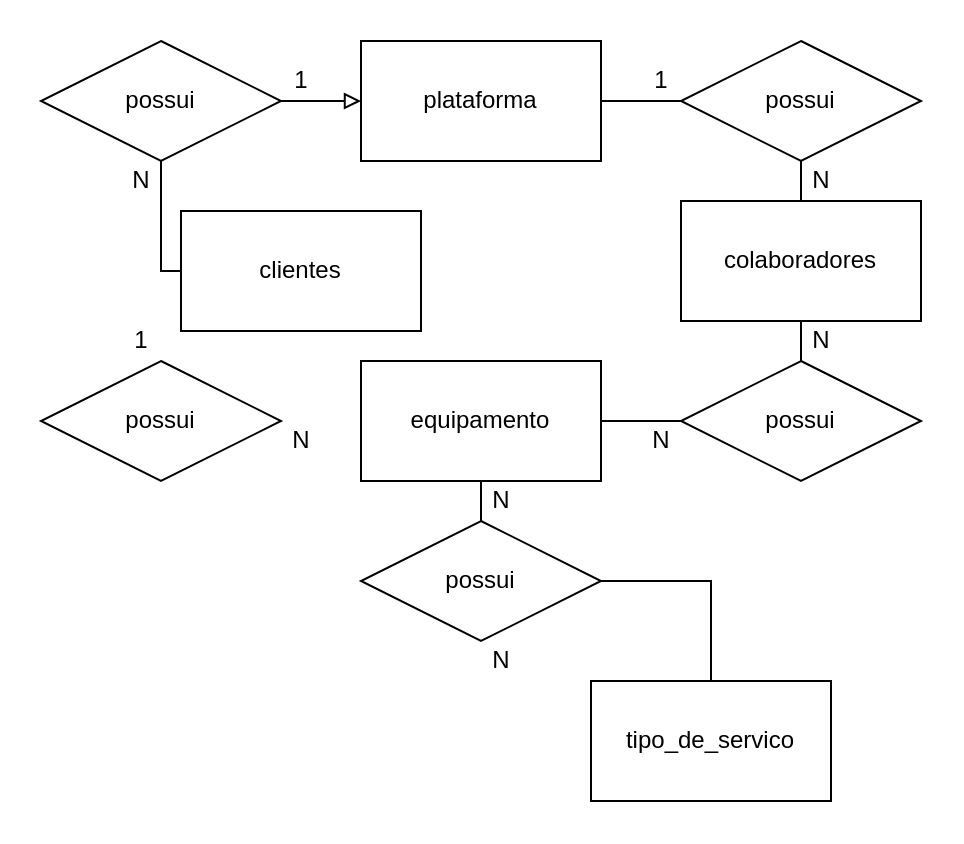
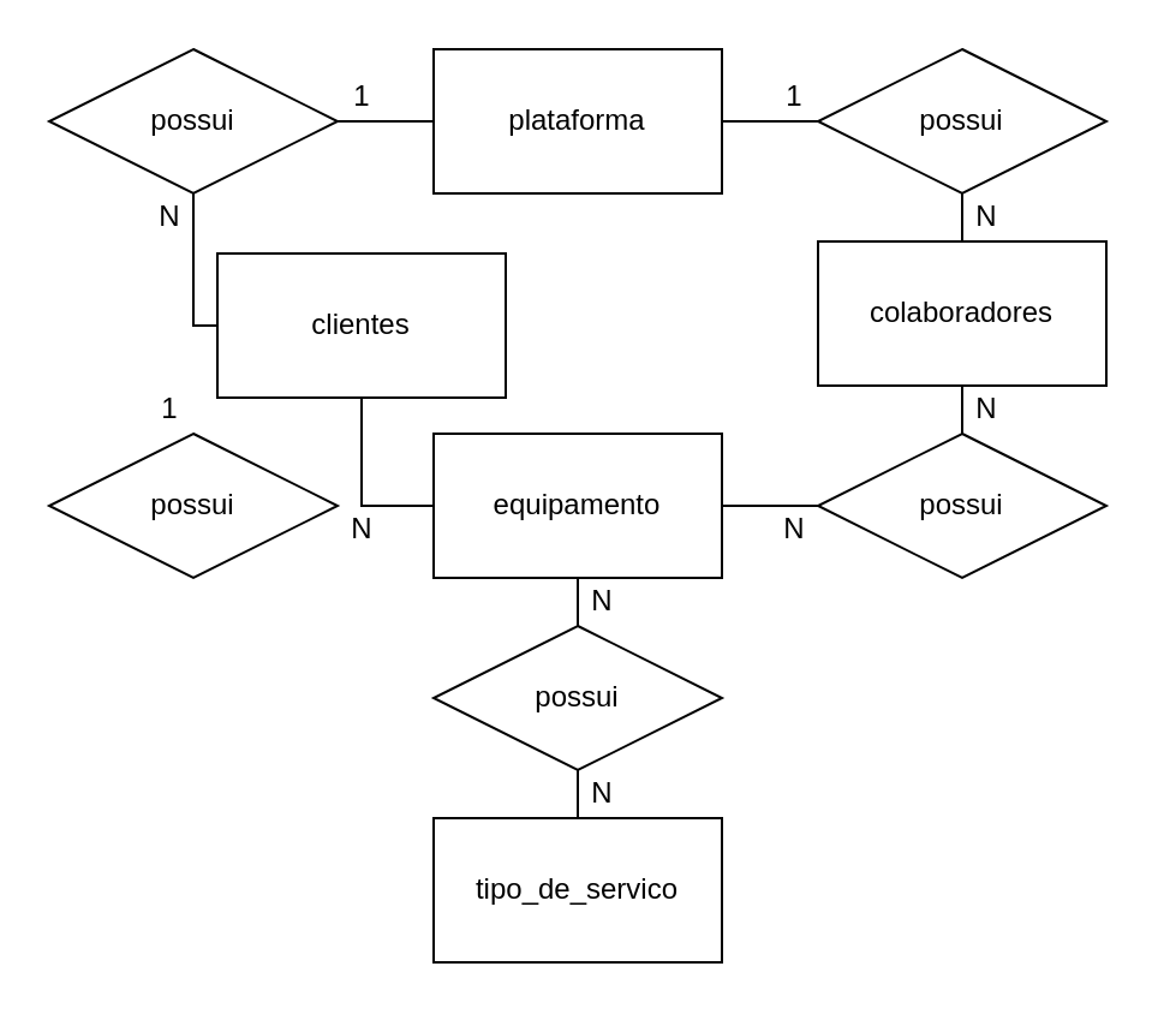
  <mxCell id="0" />
  <mxCell id="1" parent="0" />
  <mxCell id="2" value="plataforma" style="rounded=0;whiteSpace=wrap;html=1;" vertex="1" parent="1"><mxGeometry x="180" y="20" width="120" height="60" as="geometry" /></mxCell>
- <mxCell id="3" style="edgeStyle=orthogonalEdgeStyle;rounded=0;orthogonalLoop=1;jettySize=auto;html=1;entryX=0;entryY=0.5;entryDx=0;entryDy=0;endArrow=block;endFill=0;" edge="1" parent="1" source="5" target="2"><mxGeometry relative="1" as="geometry"><Array as="points"><mxPoint x="80" y="50" /></Array></mxGeometry></mxCell>
+ <mxCell id="3" style="edgeStyle=orthogonalEdgeStyle;rounded=0;orthogonalLoop=1;jettySize=auto;html=1;entryX=0;entryY=0.5;entryDx=0;entryDy=0;endArrow=none;endFill=0;" edge="1" parent="1" source="5" target="2"><mxGeometry relative="1" as="geometry"><Array as="points"><mxPoint x="80" y="50" /></Array></mxGeometry></mxCell>
+ <mxCell id="4" style="edgeStyle=orthogonalEdgeStyle;rounded=0;orthogonalLoop=1;jettySize=auto;html=1;exitX=0.5;exitY=1;exitDx=0;exitDy=0;entryX=0;entryY=0.5;entryDx=0;entryDy=0;endArrow=none;endFill=0;" edge="1" parent="1" source="5" target="12"><mxGeometry relative="1" as="geometry" /></mxCell>
  <mxCell id="5" value="clientes" style="rounded=0;whiteSpace=wrap;html=1;" vertex="1" parent="1"><mxGeometry x="90" y="105" width="120" height="60" as="geometry" /></mxCell>
  <mxCell id="6" style="edgeStyle=orthogonalEdgeStyle;rounded=0;orthogonalLoop=1;jettySize=auto;html=1;entryX=1;entryY=0.5;entryDx=0;entryDy=0;endArrow=none;endFill=0;" edge="1" parent="1" source="7" target="2"><mxGeometry relative="1" as="geometry"><Array as="points"><mxPoint x="400" y="50" /></Array></mxGeometry></mxCell>
  <mxCell id="7" value="colaboradores" style="rounded=0;whiteSpace=wrap;html=1;" vertex="1" parent="1"><mxGeometry x="340" y="100" width="120" height="60" as="geometry" /></mxCell>
  <mxCell id="8" value="possui" style="shape=rhombus;perimeter=rhombusPerimeter;whiteSpace=wrap;html=1;align=center;" vertex="1" parent="1"><mxGeometry x="20" y="20" width="120" height="60" as="geometry" /></mxCell>
  <mxCell id="9" value="possui" style="shape=rhombus;perimeter=rhombusPerimeter;whiteSpace=wrap;html=1;align=center;" vertex="1" parent="1"><mxGeometry x="340" y="20" width="120" height="60" as="geometry" /></mxCell>
  <mxCell id="10" style="edgeStyle=orthogonalEdgeStyle;rounded=0;orthogonalLoop=1;jettySize=auto;html=1;exitX=1;exitY=0.5;exitDx=0;exitDy=0;entryX=0.5;entryY=1;entryDx=0;entryDy=0;endArrow=none;endFill=0;" edge="1" parent="1" source="12" target="7"><mxGeometry relative="1" as="geometry" /></mxCell>
  <mxCell id="11" style="edgeStyle=orthogonalEdgeStyle;rounded=0;orthogonalLoop=1;jettySize=auto;html=1;exitX=0.5;exitY=1;exitDx=0;exitDy=0;entryX=0.5;entryY=0;entryDx=0;entryDy=0;endArrow=none;endFill=0;" edge="1" parent="1" source="12" target="15"><mxGeometry relative="1" as="geometry" /></mxCell>
  <mxCell id="12" value="equipamento" style="rounded=0;whiteSpace=wrap;html=1;" vertex="1" parent="1"><mxGeometry x="180" y="180" width="120" height="60" as="geometry" /></mxCell>
  <mxCell id="13" value="possui" style="shape=rhombus;perimeter=rhombusPerimeter;whiteSpace=wrap;html=1;align=center;" vertex="1" parent="1"><mxGeometry x="340" y="180" width="120" height="60" as="geometry" /></mxCell>
  <mxCell id="14" value="possui" style="shape=rhombus;perimeter=rhombusPerimeter;whiteSpace=wrap;html=1;align=center;" vertex="1" parent="1"><mxGeometry x="20" y="180" width="120" height="60" as="geometry" /></mxCell>
- <mxCell id="15" value="tipo_de_servico" style="rounded=0;whiteSpace=wrap;html=1;" vertex="1" parent="1"><mxGeometry x="295" y="340" width="120" height="60" as="geometry" /></mxCell>
+ <mxCell id="15" value="tipo_de_servico" style="rounded=0;whiteSpace=wrap;html=1;" vertex="1" parent="1"><mxGeometry x="180" y="340" width="120" height="60" as="geometry" /></mxCell>
  <mxCell id="16" value="possui" style="shape=rhombus;perimeter=rhombusPerimeter;whiteSpace=wrap;html=1;align=center;" vertex="1" parent="1"><mxGeometry x="180" y="260" width="120" height="60" as="geometry" /></mxCell>
  <mxCell id="17" value="1" style="text;html=1;align=center;verticalAlign=middle;resizable=0;points=[];autosize=1;strokeColor=none;" vertex="1" parent="1"><mxGeometry x="140" y="30" width="20" height="20" as="geometry" /></mxCell>
  <mxCell id="18" value="N" style="text;html=1;align=center;verticalAlign=middle;resizable=0;points=[];autosize=1;strokeColor=none;" vertex="1" parent="1"><mxGeometry x="60" y="80" width="20" height="20" as="geometry" /></mxCell>
  <mxCell id="19" value="1" style="text;html=1;align=center;verticalAlign=middle;resizable=0;points=[];autosize=1;strokeColor=none;" vertex="1" parent="1"><mxGeometry x="320" y="30" width="20" height="20" as="geometry" /></mxCell>
  <mxCell id="20" value="N" style="text;html=1;align=center;verticalAlign=middle;resizable=0;points=[];autosize=1;strokeColor=none;" vertex="1" parent="1"><mxGeometry x="400" y="80" width="20" height="20" as="geometry" /></mxCell>
  <mxCell id="21" value="1" style="text;html=1;align=center;verticalAlign=middle;resizable=0;points=[];autosize=1;strokeColor=none;" vertex="1" parent="1"><mxGeometry x="60" y="160" width="20" height="20" as="geometry" /></mxCell>
  <mxCell id="22" value="N" style="text;html=1;align=center;verticalAlign=middle;resizable=0;points=[];autosize=1;strokeColor=none;" vertex="1" parent="1"><mxGeometry x="140" y="210" width="20" height="20" as="geometry" /></mxCell>
  <mxCell id="23" value="N" style="text;html=1;align=center;verticalAlign=middle;resizable=0;points=[];autosize=1;strokeColor=none;" vertex="1" parent="1"><mxGeometry x="400" y="160" width="20" height="20" as="geometry" /></mxCell>
  <mxCell id="24" value="N" style="text;html=1;align=center;verticalAlign=middle;resizable=0;points=[];autosize=1;strokeColor=none;" vertex="1" parent="1"><mxGeometry x="320" y="210" width="20" height="20" as="geometry" /></mxCell>
  <mxCell id="25" value="N" style="text;html=1;align=center;verticalAlign=middle;resizable=0;points=[];autosize=1;strokeColor=none;" vertex="1" parent="1"><mxGeometry x="240" y="320" width="20" height="20" as="geometry" /></mxCell>
  <mxCell id="26" value="N" style="text;html=1;align=center;verticalAlign=middle;resizable=0;points=[];autosize=1;strokeColor=none;" vertex="1" parent="1"><mxGeometry x="240" y="240" width="20" height="20" as="geometry" /></mxCell>
